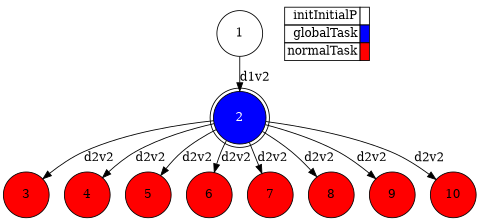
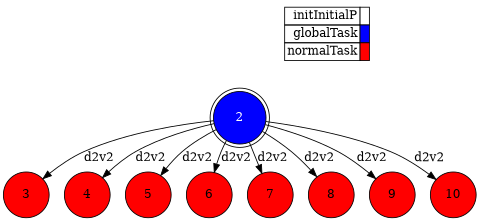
  digraph {
    compound=true
    labeljust=l
    newrank=true
    rankdir=TB
    node [fillcolor="#ff0000" fontcolor="#000000" shape=circle style=filled]
-   1 [fillcolor="#ffffff" height=0.75]
    2 [fillcolor="#0000ff" fontcolor="#ffffff" height=0.75 shape=doublecircle]
    3 [height=0.75]
    4 [height=0.75]
    5 [height=0.75]
    6 [height=0.75]
    7 [height=0.75]
    8 [height=0.75]
    9 [height=0.75]
    10 [height=0.75]
    n11 [height=0.75 label=<       <table border="0" cellpadding="2" cellspacing="0" cellborder="1"> <tr> <td align="right">initInitialP</td> <td bgcolor="#ffffff">&nbsp;</td> </tr> <tr> <td align="right">globalTask</td> <td bgcolor="#0000ff">&nbsp;</td> </tr> <tr> <td align="right">normalTask</td> <td bgcolor="#ff0000">&nbsp;</td> </tr>       </table>     > shape=plaintext fillcolor="" fontcolor="" style=""]
    subgraph sub_1 {
      ranksep=0.20
-     1
      2
      3
      4
      5
      6
      7
      8
      9
      10
    }
    subgraph sub_2 {
      label=Legend
      rank=sink
      ranksep=0.20
      n11
    }
-   1 -> 2 [label=d1v2]
    2 -> 3 [label=d2v2]
    2 -> 4 [label=d2v2]
    2 -> 5 [label=d2v2]
    2 -> 6 [label=d2v2]
    2 -> 7 [label=d2v2]
    2 -> 8 [label=d2v2]
    2 -> 9 [label=d2v2]
    2 -> 10 [label=d2v2]
  }
